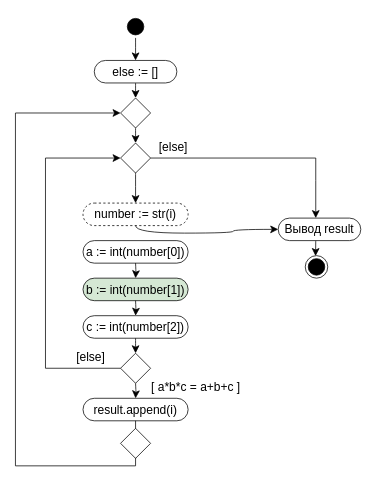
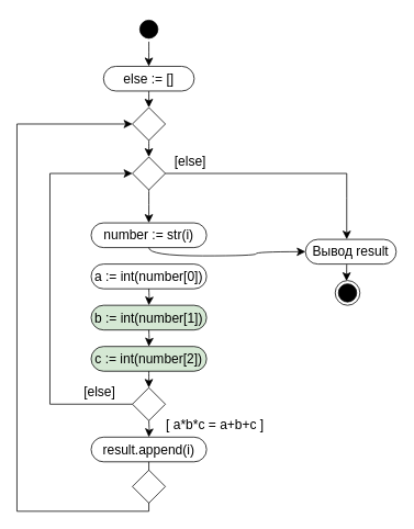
  <mxCell id="0" />
  <mxCell id="1" parent="0" />
  <mxCell id="2" value="" style="ellipse;html=1;shape=startState;fillColor=#000000;strokeColor=default;fontSize=16;" vertex="1" parent="1"><mxGeometry x="165" y="20" width="30" height="30" as="geometry" /></mxCell>
  <mxCell id="3" value="" style="edgeStyle=orthogonalEdgeStyle;html=1;verticalAlign=bottom;endArrow=classic;endSize=8;strokeColor=default;rounded=0;fontSize=12;curved=1;entryX=0.5;entryY=0;entryDx=0;entryDy=0;endFill=1;" edge="1" parent="1" source="2" target="5"><mxGeometry relative="1" as="geometry"><mxPoint x="180" y="73" as="targetPoint" /></mxGeometry></mxCell>
  <mxCell id="4" value="" style="edgeStyle=none;curved=1;rounded=0;orthogonalLoop=1;jettySize=auto;html=1;fontSize=12;startSize=8;endSize=8;" edge="1" parent="1" source="5"><mxGeometry relative="1" as="geometry"><mxPoint x="180" y="130" as="targetPoint" /></mxGeometry></mxCell>
  <mxCell id="5" value="else := []" style="html=1;whiteSpace=wrap;fontSize=16;rounded=1;arcSize=50;" vertex="1" parent="1"><mxGeometry x="125" y="80" width="110" height="30" as="geometry" /></mxCell>
  <mxCell id="6" style="edgeStyle=none;curved=1;rounded=0;orthogonalLoop=1;jettySize=auto;html=1;exitX=0.5;exitY=1;exitDx=0;exitDy=0;entryX=0.5;entryY=0;entryDx=0;entryDy=0;fontSize=12;startSize=8;endSize=8;" edge="1" parent="1" source="7" target="8"><mxGeometry relative="1" as="geometry" /></mxCell>
  <mxCell id="7" value="" style="rhombus;whiteSpace=wrap;html=1;fontSize=16;rounded=0;arcSize=50;" vertex="1" parent="1"><mxGeometry x="160" y="130" width="40" height="40" as="geometry" /></mxCell>
  <mxCell id="8" value="" style="rhombus;whiteSpace=wrap;html=1;fontSize=16;rounded=0;arcSize=50;" vertex="1" parent="1"><mxGeometry x="160" y="190" width="40" height="40" as="geometry" /></mxCell>
  <mxCell id="9" value="" style="edgeStyle=orthogonalEdgeStyle;html=1;verticalAlign=bottom;endArrow=classic;endSize=8;strokeColor=default;rounded=0;fontSize=12;curved=1;entryX=0.5;entryY=0;entryDx=0;entryDy=0;endFill=1;exitX=0.5;exitY=1;exitDx=0;exitDy=0;" edge="1" target="10" parent="1" source="8"><mxGeometry relative="1" as="geometry"><mxPoint x="180" y="273" as="targetPoint" /><mxPoint x="180" y="250" as="sourcePoint" /></mxGeometry></mxCell>
- <mxCell id="10" value="number := str(i)" style="html=1;whiteSpace=wrap;fontSize=16;rounded=1;arcSize=50;dashed=1;" vertex="1" parent="1"><mxGeometry x="110" y="270" width="140" height="30" as="geometry" /></mxCell>
+ <mxCell id="10" value="number := str(i)" style="html=1;whiteSpace=wrap;fontSize=16;rounded=1;arcSize=50;" vertex="1" parent="1"><mxGeometry x="110" y="270" width="140" height="30" as="geometry" /></mxCell>
  <mxCell id="11" value="" style="edgeStyle=orthogonalEdgeStyle;html=1;verticalAlign=bottom;endArrow=classic;endSize=8;strokeColor=default;rounded=0;fontSize=12;curved=1;endFill=1;exitX=0.5;exitY=1;exitDx=0;exitDy=0;" edge="1" target="28" parent="1" source="10"><mxGeometry relative="1" as="geometry"><mxPoint x="180" y="333" as="targetPoint" /><mxPoint x="180" y="310" as="sourcePoint" /></mxGeometry></mxCell>
  <mxCell id="12" value="a := int(number[0])" style="html=1;whiteSpace=wrap;fontSize=16;rounded=1;arcSize=50;" vertex="1" parent="1"><mxGeometry x="110" y="320" width="140" height="30" as="geometry" /></mxCell>
  <mxCell id="13" value="" style="edgeStyle=orthogonalEdgeStyle;html=1;verticalAlign=bottom;endArrow=classic;endSize=8;strokeColor=default;rounded=0;fontSize=12;curved=1;entryX=0.5;entryY=0;entryDx=0;entryDy=0;endFill=1;exitX=0.5;exitY=1;exitDx=0;exitDy=0;" edge="1" target="14" parent="1"><mxGeometry relative="1" as="geometry"><mxPoint x="180" y="383" as="targetPoint" /><mxPoint x="180" y="350" as="sourcePoint" /></mxGeometry></mxCell>
  <mxCell id="14" value="b := int(number[1])" style="html=1;whiteSpace=wrap;fontSize=16;rounded=1;arcSize=50;fillColor=#d5e8d4;" vertex="1" parent="1"><mxGeometry x="110" y="370" width="140" height="30" as="geometry" /></mxCell>
  <mxCell id="15" value="" style="edgeStyle=orthogonalEdgeStyle;html=1;verticalAlign=bottom;endArrow=classic;endSize=8;strokeColor=default;rounded=0;fontSize=12;curved=1;entryX=0.5;entryY=0;entryDx=0;entryDy=0;endFill=1;exitX=0.5;exitY=1;exitDx=0;exitDy=0;" edge="1" target="16" parent="1"><mxGeometry relative="1" as="geometry"><mxPoint x="180" y="433" as="targetPoint" /><mxPoint x="180" y="400" as="sourcePoint" /></mxGeometry></mxCell>
- <mxCell id="16" value="c := int(number[2])" style="html=1;whiteSpace=wrap;fontSize=16;rounded=1;arcSize=50;" vertex="1" parent="1"><mxGeometry x="110" y="420" width="140" height="30" as="geometry" /></mxCell>
+ <mxCell id="16" value="c := int(number[2])" style="html=1;whiteSpace=wrap;fontSize=16;rounded=1;arcSize=50;fillColor=#d5e8d4;" vertex="1" parent="1"><mxGeometry x="110" y="420" width="140" height="30" as="geometry" /></mxCell>
  <mxCell id="17" style="edgeStyle=none;curved=1;rounded=0;orthogonalLoop=1;jettySize=auto;html=1;exitX=0.5;exitY=1;exitDx=0;exitDy=0;entryX=0.5;entryY=0;entryDx=0;entryDy=0;fontSize=12;startSize=8;endSize=8;" edge="1" target="18" parent="1"><mxGeometry relative="1" as="geometry"><mxPoint x="180" y="450" as="sourcePoint" /></mxGeometry></mxCell>
  <mxCell id="18" value="" style="rhombus;whiteSpace=wrap;html=1;fontSize=16;rounded=0;arcSize=50;" vertex="1" parent="1"><mxGeometry x="160" y="470" width="40" height="40" as="geometry" /></mxCell>
  <mxCell id="19" value="" style="edgeStyle=orthogonalEdgeStyle;html=1;verticalAlign=bottom;endArrow=classic;endSize=8;strokeColor=default;rounded=0;fontSize=12;curved=1;entryX=0.5;entryY=0;entryDx=0;entryDy=0;endFill=1;" edge="1" parent="1"><mxGeometry relative="1" as="geometry"><mxPoint x="180" y="530" as="targetPoint" /><mxPoint x="180" y="510" as="sourcePoint" /></mxGeometry></mxCell>
  <mxCell id="20" value="result.append(i)" style="html=1;whiteSpace=wrap;fontSize=16;rounded=1;arcSize=50;" vertex="1" parent="1"><mxGeometry x="110" y="530" width="140" height="30" as="geometry" /></mxCell>
  <mxCell id="21" value="" style="edgeStyle=segmentEdgeStyle;endArrow=classic;html=1;curved=0;rounded=0;endSize=8;startSize=8;sourcePerimeterSpacing=0;targetPerimeterSpacing=0;fontSize=12;exitX=0.5;exitY=1;exitDx=0;exitDy=0;entryX=0;entryY=0.5;entryDx=0;entryDy=0;" edge="1" parent="1" source="20" target="7"><mxGeometry width="140" relative="1" as="geometry"><mxPoint x="290" y="500" as="sourcePoint" /><mxPoint x="20" y="150" as="targetPoint" /><Array as="points"><mxPoint x="180" y="620" /><mxPoint x="20" y="620" /><mxPoint x="20" y="150" /></Array></mxGeometry></mxCell>
  <mxCell id="22" value="[ a*b*c = a+b+c ]" style="text;html=1;align=center;verticalAlign=middle;resizable=0;points=[];autosize=1;strokeColor=none;fillColor=none;fontSize=16;" vertex="1" parent="1"><mxGeometry x="190" y="500" width="140" height="30" as="geometry" /></mxCell>
  <mxCell id="23" value="" style="edgeStyle=segmentEdgeStyle;endArrow=classic;html=1;curved=0;rounded=0;endSize=8;startSize=8;sourcePerimeterSpacing=0;targetPerimeterSpacing=0;fontSize=12;exitX=0;exitY=0.5;exitDx=0;exitDy=0;entryX=0;entryY=0.5;entryDx=0;entryDy=0;" edge="1" parent="1" source="18" target="8"><mxGeometry width="140" relative="1" as="geometry"><mxPoint x="250" y="420" as="sourcePoint" /><mxPoint x="60" y="210" as="targetPoint" /><Array as="points"><mxPoint x="60" y="490" /><mxPoint x="60" y="210" /></Array></mxGeometry></mxCell>
  <mxCell id="24" value="[else]" style="text;html=1;align=center;verticalAlign=middle;resizable=0;points=[];autosize=1;strokeColor=none;fillColor=none;fontSize=16;" vertex="1" parent="1"><mxGeometry x="90" y="460" width="60" height="30" as="geometry" /></mxCell>
  <mxCell id="25" value="[else]" style="text;html=1;align=center;verticalAlign=middle;resizable=0;points=[];autosize=1;strokeColor=none;fillColor=none;fontSize=16;" vertex="1" parent="1"><mxGeometry x="200" y="180" width="60" height="30" as="geometry" /></mxCell>
  <mxCell id="26" value="" style="edgeStyle=segmentEdgeStyle;endArrow=classic;html=1;curved=0;rounded=0;endSize=8;startSize=8;sourcePerimeterSpacing=0;targetPerimeterSpacing=0;fontSize=12;exitX=1;exitY=0.5;exitDx=0;exitDy=0;" edge="1" parent="1" source="8"><mxGeometry width="140" relative="1" as="geometry"><mxPoint x="370" y="180" as="sourcePoint" /><mxPoint x="420" y="290" as="targetPoint" /><Array as="points"><mxPoint x="420" y="210" /><mxPoint x="420" y="240" /></Array></mxGeometry></mxCell>
  <mxCell id="27" style="edgeStyle=none;curved=1;rounded=0;orthogonalLoop=1;jettySize=auto;html=1;exitX=0.5;exitY=1;exitDx=0;exitDy=0;entryX=0.458;entryY=0.017;entryDx=0;entryDy=0;fontSize=12;startSize=8;endSize=8;entryPerimeter=0;" edge="1" parent="1" target="29"><mxGeometry relative="1" as="geometry"><mxPoint x="420" y="320" as="sourcePoint" /><mxPoint x="416" y="340" as="targetPoint" /></mxGeometry></mxCell>
  <mxCell id="28" value="Вывод result" style="html=1;whiteSpace=wrap;fontSize=16;rounded=1;arcSize=50;" vertex="1" parent="1"><mxGeometry x="370" y="290" width="110" height="30" as="geometry" /></mxCell>
  <mxCell id="29" value="" style="ellipse;html=1;shape=endState;fillColor=#000000;strokeColor=#000000;fontSize=16;" vertex="1" parent="1"><mxGeometry x="406" y="340" width="30" height="30" as="geometry" /></mxCell>
  <mxCell id="30" value="" style="rhombus;whiteSpace=wrap;html=1;fontSize=16;rounded=0;arcSize=50;" vertex="1" parent="1"><mxGeometry x="160" y="570" width="40" height="40" as="geometry" /></mxCell>
